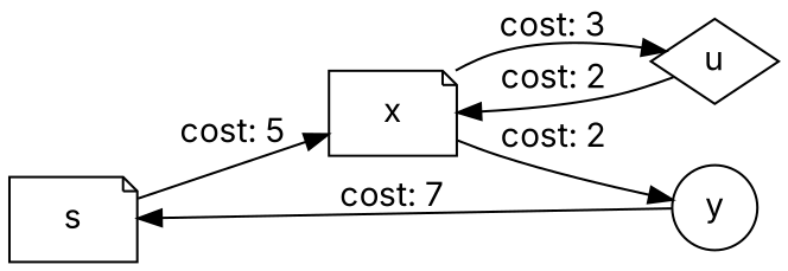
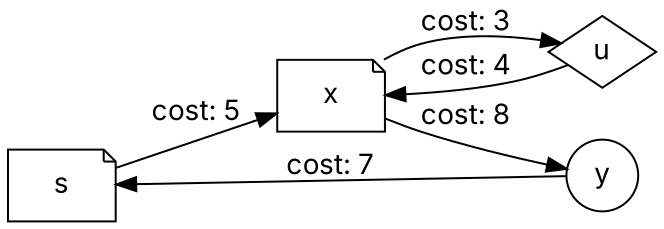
  digraph {
    fontname=Inter
    rankdir=LR
    node [fontname=Inter shape=note]
    edge [fontname=Inter]
    n1 [label=s]
    n2 [label=x]
    n3 [label=u shape=diamond]
    n4 [label=y shape=circle]
    n1 -> n2 [label="cost: 5"]
    n2 -> n3 [label="cost: 3"]
-   n2 -> n4 [label="cost: 2"]
-   n3 -> n2 [label="cost: 2"]
+   n2 -> n4 [label="cost: 8"]
+   n3 -> n2 [label="cost: 4"]
    n4 -> n1 [label="cost: 7"]
  }
